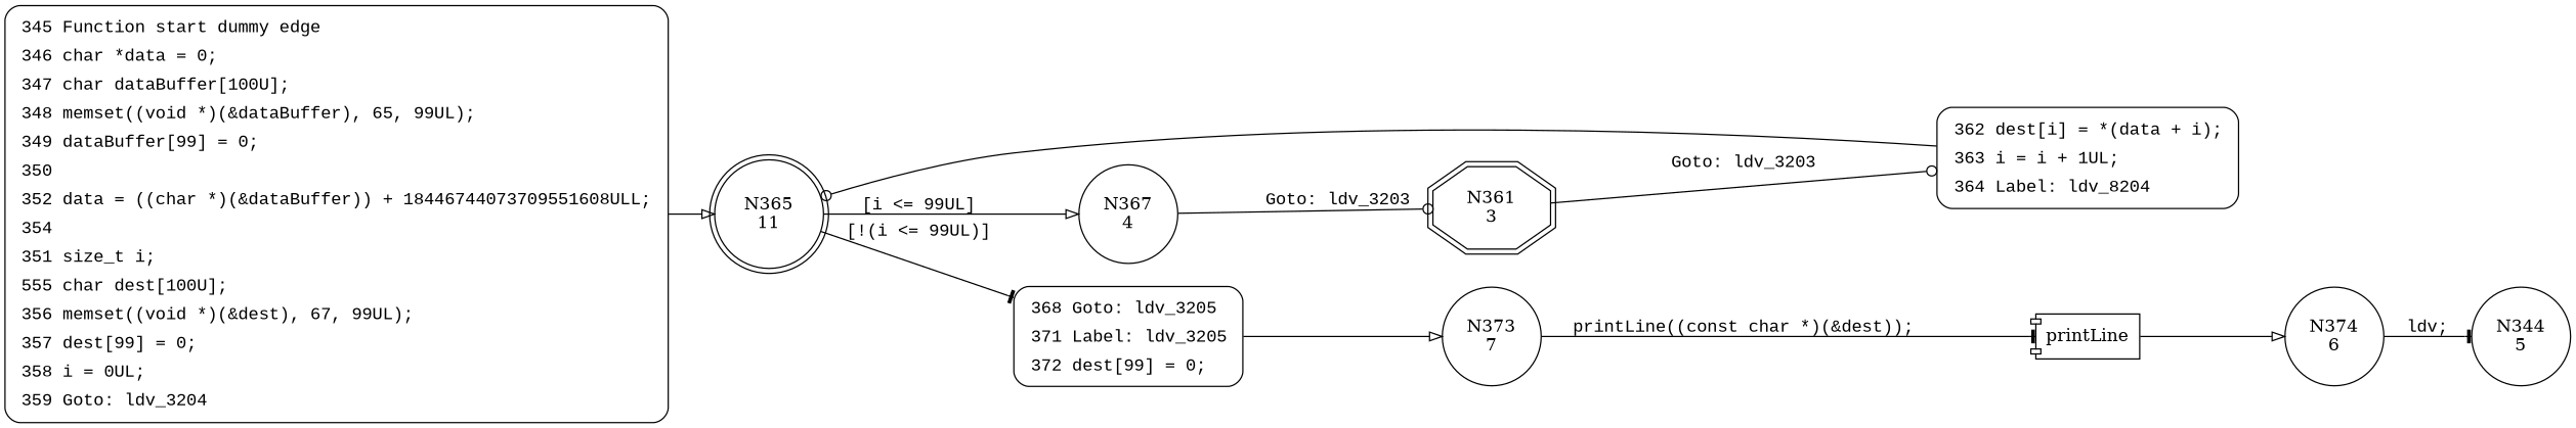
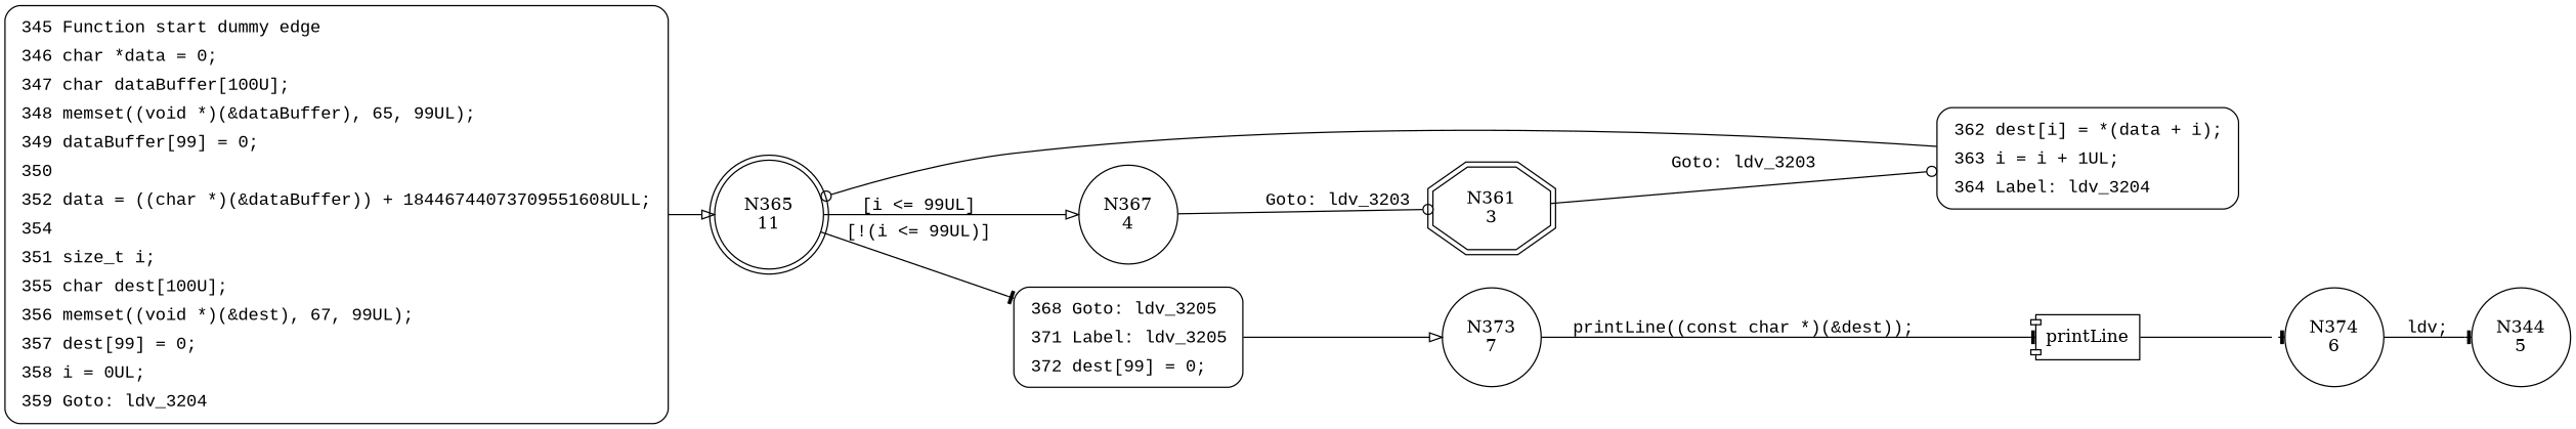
  digraph {
    rankdir=LR
    node [shape=circle]
    edge [arrowhead=onormal fontname="Courier New"]
    n1 [label="N365\n11" shape=doublecircle]
    n2 [label="N367\n4"]
    n3 [fillcolor=white fontname="Courier New" label=<<table border="0" cellborder="0" cellpadding="3" bgcolor="white"><tr><td align="right">368</td><td align="left">Goto: ldv_3205</td></tr><tr><td align="right">371</td><td align="left">Label: ldv_3205</td></tr><tr><td align="right">372</td><td align="left">dest[99] = 0;</td></tr></table>> penwidth=1 shape=Mrecord style="filled,bold"]
    n4 [label="N361\n3" shape=doubleoctagon]
    n5 [label="N373\n7"]
-   n6 [fillcolor=white fontname="Courier New" label=<<table border="0" cellborder="0" cellpadding="3" bgcolor="white"><tr><td align="right">362</td><td align="left">dest[i] = *(data + i);</td></tr><tr><td align="right">363</td><td align="left">i = i + 1UL;</td></tr><tr><td align="right">364</td><td align="left">Label: ldv_8204</td></tr></table>> penwidth=1 shape=Mrecord style="filled,bold"]
+   n6 [fillcolor=white fontname="Courier New" label=<<table border="0" cellborder="0" cellpadding="3" bgcolor="white"><tr><td align="right">362</td><td align="left">dest[i] = *(data + i);</td></tr><tr><td align="right">363</td><td align="left">i = i + 1UL;</td></tr><tr><td align="right">364</td><td align="left">Label: ldv_3204</td></tr></table>> penwidth=1 shape=Mrecord style="filled,bold"]
    n7 [label=printLine shape=component]
    n8 [label="N374\n6"]
    n9 [label="N344\n5"]
-   n10 [fillcolor=white fontname="Courier New" label=<<table border="0" cellborder="0" cellpadding="3" bgcolor="white"><tr><td align="right">345</td><td align="left">Function start dummy edge</td></tr><tr><td align="right">346</td><td align="left">char *data = 0;</td></tr><tr><td align="right">347</td><td align="left">char dataBuffer[100U];</td></tr><tr><td align="right">348</td><td align="left">memset((void *)(&amp;dataBuffer), 65, 99UL);</td></tr><tr><td align="right">349</td><td align="left">dataBuffer[99] = 0;</td></tr><tr><td align="right">350</td><td align="left"></td></tr><tr><td align="right">352</td><td align="left">data = ((char *)(&amp;dataBuffer)) + 18446744073709551608ULL;</td></tr><tr><td align="right">354</td><td align="left"></td></tr><tr><td align="right">351</td><td align="left">size_t i;</td></tr><tr><td align="right">555</td><td align="left">char dest[100U];</td></tr><tr><td align="right">356</td><td align="left">memset((void *)(&amp;dest), 67, 99UL);</td></tr><tr><td align="right">357</td><td align="left">dest[99] = 0;</td></tr><tr><td align="right">358</td><td align="left">i = 0UL;</td></tr><tr><td align="right">359</td><td align="left">Goto: ldv_3204</td></tr></table>> penwidth=1 shape=Mrecord style="filled,bold"]
+   n10 [fillcolor=white fontname="Courier New" label=<<table border="0" cellborder="0" cellpadding="3" bgcolor="white"><tr><td align="right">345</td><td align="left">Function start dummy edge</td></tr><tr><td align="right">346</td><td align="left">char *data = 0;</td></tr><tr><td align="right">347</td><td align="left">char dataBuffer[100U];</td></tr><tr><td align="right">348</td><td align="left">memset((void *)(&amp;dataBuffer), 65, 99UL);</td></tr><tr><td align="right">349</td><td align="left">dataBuffer[99] = 0;</td></tr><tr><td align="right">350</td><td align="left"></td></tr><tr><td align="right">352</td><td align="left">data = ((char *)(&amp;dataBuffer)) + 18446744073709551608ULL;</td></tr><tr><td align="right">354</td><td align="left"></td></tr><tr><td align="right">351</td><td align="left">size_t i;</td></tr><tr><td align="right">355</td><td align="left">char dest[100U];</td></tr><tr><td align="right">356</td><td align="left">memset((void *)(&amp;dest), 67, 99UL);</td></tr><tr><td align="right">357</td><td align="left">dest[99] = 0;</td></tr><tr><td align="right">358</td><td align="left">i = 0UL;</td></tr><tr><td align="right">359</td><td align="left">Goto: ldv_3204</td></tr></table>> penwidth=1 shape=Mrecord style="filled,bold"]
    n1 -> n2 [label="[i <= 99UL]"]
    n1 -> n3 [arrowhead=tee label="[!(i <= 99UL)]"]
    n2 -> n4 [arrowhead=odot label="Goto: ldv_3203"]
    n3 -> n5 [fontname=""]
    n4 -> n6 [arrowhead=odot label="Goto: ldv_3203"]
    n5 -> n7 [arrowhead=tee label="printLine((const char *)(&dest));"]
    n6 -> n1 [arrowhead=odot fontname=""]
-   n7 -> n8
+   n7 -> n8 [arrowhead=tee]
    n8 -> n9 [arrowhead=tee label="ldv;"]
    n10 -> n1 [fontname=""]
  }
